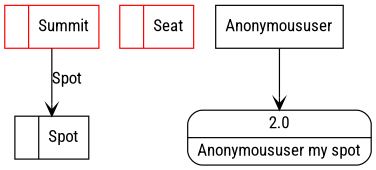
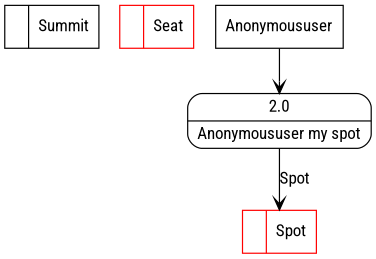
  digraph {
    fontname="Roboto Condensed"
    node [color=red fontname="Roboto Condensed" shape=record]
    edge [arrowhead=vee fontname="Roboto Condensed"]
-   n1 [label="<f0>  |<f1> Summit "]
+   n1 [color=black label="<f0>  |<f1> Summit "]
    n2 [label="<f0>  |<f1> Seat "]
    n3 [label=Anonymoususer shape=box color=""]
    n4 [label="{<f0> 2.0|<f1> Anonymoususer my spot }" shape=Mrecord color=""]
-   n5 [color=black label="<f0>  |<f1> Spot "]
+   n5 [label="<f0>  |<f1> Spot "]
    n3 -> n4
-   n1 -> n5 [label=Spot]
+   n4 -> n5 [label=Spot]
  }
